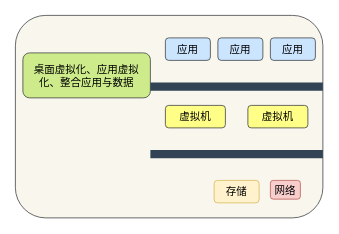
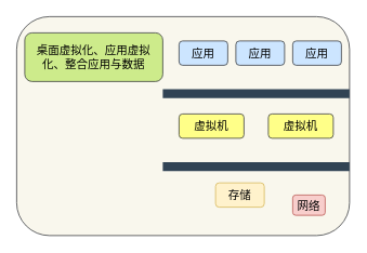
  <mxCell id="0" />
  <mxCell id="1" parent="0" />
  <mxCell id="2" value="" style="rounded=1;whiteSpace=wrap;html=1;fillColor=#f9f7ed;strokeColor=#36393d;" vertex="1" parent="1"><mxGeometry x="20" y="20" width="410" height="270" as="geometry" /></mxCell>
- <mxCell id="3" value="&lt;div&gt;&lt;font style=&quot;font-size: 14px;&quot;&gt;桌面虚拟化、应用虚拟&lt;/font&gt;&lt;/div&gt;&lt;div&gt;&lt;font style=&quot;font-size: 14px;&quot;&gt;化、整合应用与数据&lt;/font&gt;&lt;/div&gt;" style="rounded=1;whiteSpace=wrap;html=1;fillColor=#cdeb8b;strokeColor=#36393d;" vertex="1" parent="1"><mxGeometry x="30" y="70" width="170" height="60" as="geometry" /></mxCell>
+ <mxCell id="3" value="&lt;div&gt;&lt;font style=&quot;font-size: 14px;&quot;&gt;桌面虚拟化、应用虚拟&lt;/font&gt;&lt;/div&gt;&lt;div&gt;&lt;font style=&quot;font-size: 14px;&quot;&gt;化、整合应用与数据&lt;/font&gt;&lt;/div&gt;" style="rounded=1;whiteSpace=wrap;html=1;fillColor=#cdeb8b;strokeColor=#36393d;" vertex="1" parent="1"><mxGeometry x="30" y="40" width="170" height="60" as="geometry" /></mxCell>
  <mxCell id="4" value="&lt;font style=&quot;font-size: 14px;&quot;&gt;应用&lt;/font&gt;" style="rounded=1;whiteSpace=wrap;html=1;fillColor=#cce5ff;strokeColor=#36393d;" vertex="1" parent="1"><mxGeometry x="220" y="50" width="60" height="30" as="geometry" /></mxCell>
  <mxCell id="5" value="" style="line;strokeWidth=11;html=1;fillColor=#647687;strokeColor=#314354;fontColor=#ffffff;" vertex="1" parent="1"><mxGeometry x="200" y="110" width="230" height="10" as="geometry" /></mxCell>
  <mxCell id="6" value="&lt;font style=&quot;font-size: 14px;&quot;&gt;应用&lt;/font&gt;" style="rounded=1;whiteSpace=wrap;html=1;fillColor=#cce5ff;strokeColor=#36393d;" vertex="1" parent="1"><mxGeometry x="290" y="50" width="60" height="30" as="geometry" /></mxCell>
  <mxCell id="7" value="&lt;font style=&quot;font-size: 14px;&quot;&gt;应用&lt;/font&gt;" style="rounded=1;whiteSpace=wrap;html=1;fillColor=#cce5ff;strokeColor=#36393d;" vertex="1" parent="1"><mxGeometry x="360" y="50" width="60" height="30" as="geometry" /></mxCell>
  <mxCell id="8" value="" style="line;strokeWidth=11;html=1;fillColor=#647687;strokeColor=#314354;fontColor=#ffffff;" vertex="1" parent="1"><mxGeometry x="200" y="200" width="230" height="10" as="geometry" /></mxCell>
  <mxCell id="9" value="&lt;span style=&quot;font-size: 14px;&quot;&gt;虚拟机&lt;/span&gt;" style="rounded=1;whiteSpace=wrap;html=1;fillColor=#ffff88;strokeColor=#36393d;" vertex="1" parent="1"><mxGeometry x="220" y="140" width="80" height="30" as="geometry" /></mxCell>
  <mxCell id="10" value="&lt;span style=&quot;font-size: 14px;&quot;&gt;虚拟机&lt;/span&gt;" style="rounded=1;whiteSpace=wrap;html=1;fillColor=#ffff88;strokeColor=#36393d;" vertex="1" parent="1"><mxGeometry x="330" y="140" width="80" height="30" as="geometry" /></mxCell>
- <mxCell id="11" value="&lt;span style=&quot;font-size: 14px;&quot;&gt;存储&lt;/span&gt;" style="rounded=1;whiteSpace=wrap;html=1;fillColor=#fff2cc;strokeColor=#d6b656;" vertex="1" parent="1"><mxGeometry x="285" y="240" width="60" height="30" as="geometry" /></mxCell>
+ <mxCell id="11" value="&lt;span style=&quot;font-size: 14px;&quot;&gt;存储&lt;/span&gt;" style="rounded=1;whiteSpace=wrap;html=1;fillColor=#fff2cc;strokeColor=#d6b656;" vertex="1" parent="1"><mxGeometry x="265" y="225" width="60" height="30" as="geometry" /></mxCell>
  <mxCell id="12" value="&lt;span style=&quot;font-size: 14px;&quot;&gt;网络&lt;/span&gt;" style="rounded=1;whiteSpace=wrap;html=1;fillColor=#f8cecc;strokeColor=#b85450;" vertex="1" parent="1"><mxGeometry x="360" y="240" width="40" height="25" as="geometry" /></mxCell>
